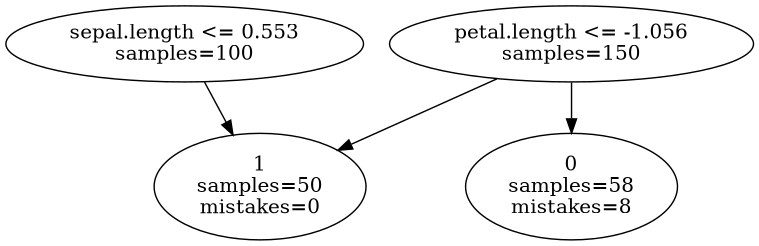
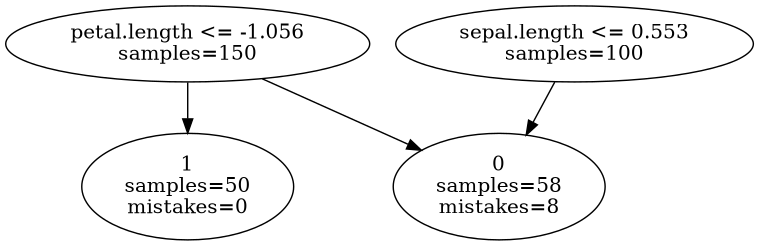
  digraph {
    n1 [label="petal.length <= -1.056\nsamples=\150"]
    n2 [label="1\nsamples=\50\nmistakes=\0"]
    n3 [label="0\nsamples=\58\nmistakes=\8"]
    n4 [label="sepal.length <= 0.553\nsamples=\100"]
    n1 -> n2
    n1 -> n3
-   n4 -> n2
+   n4 -> n3
  }
